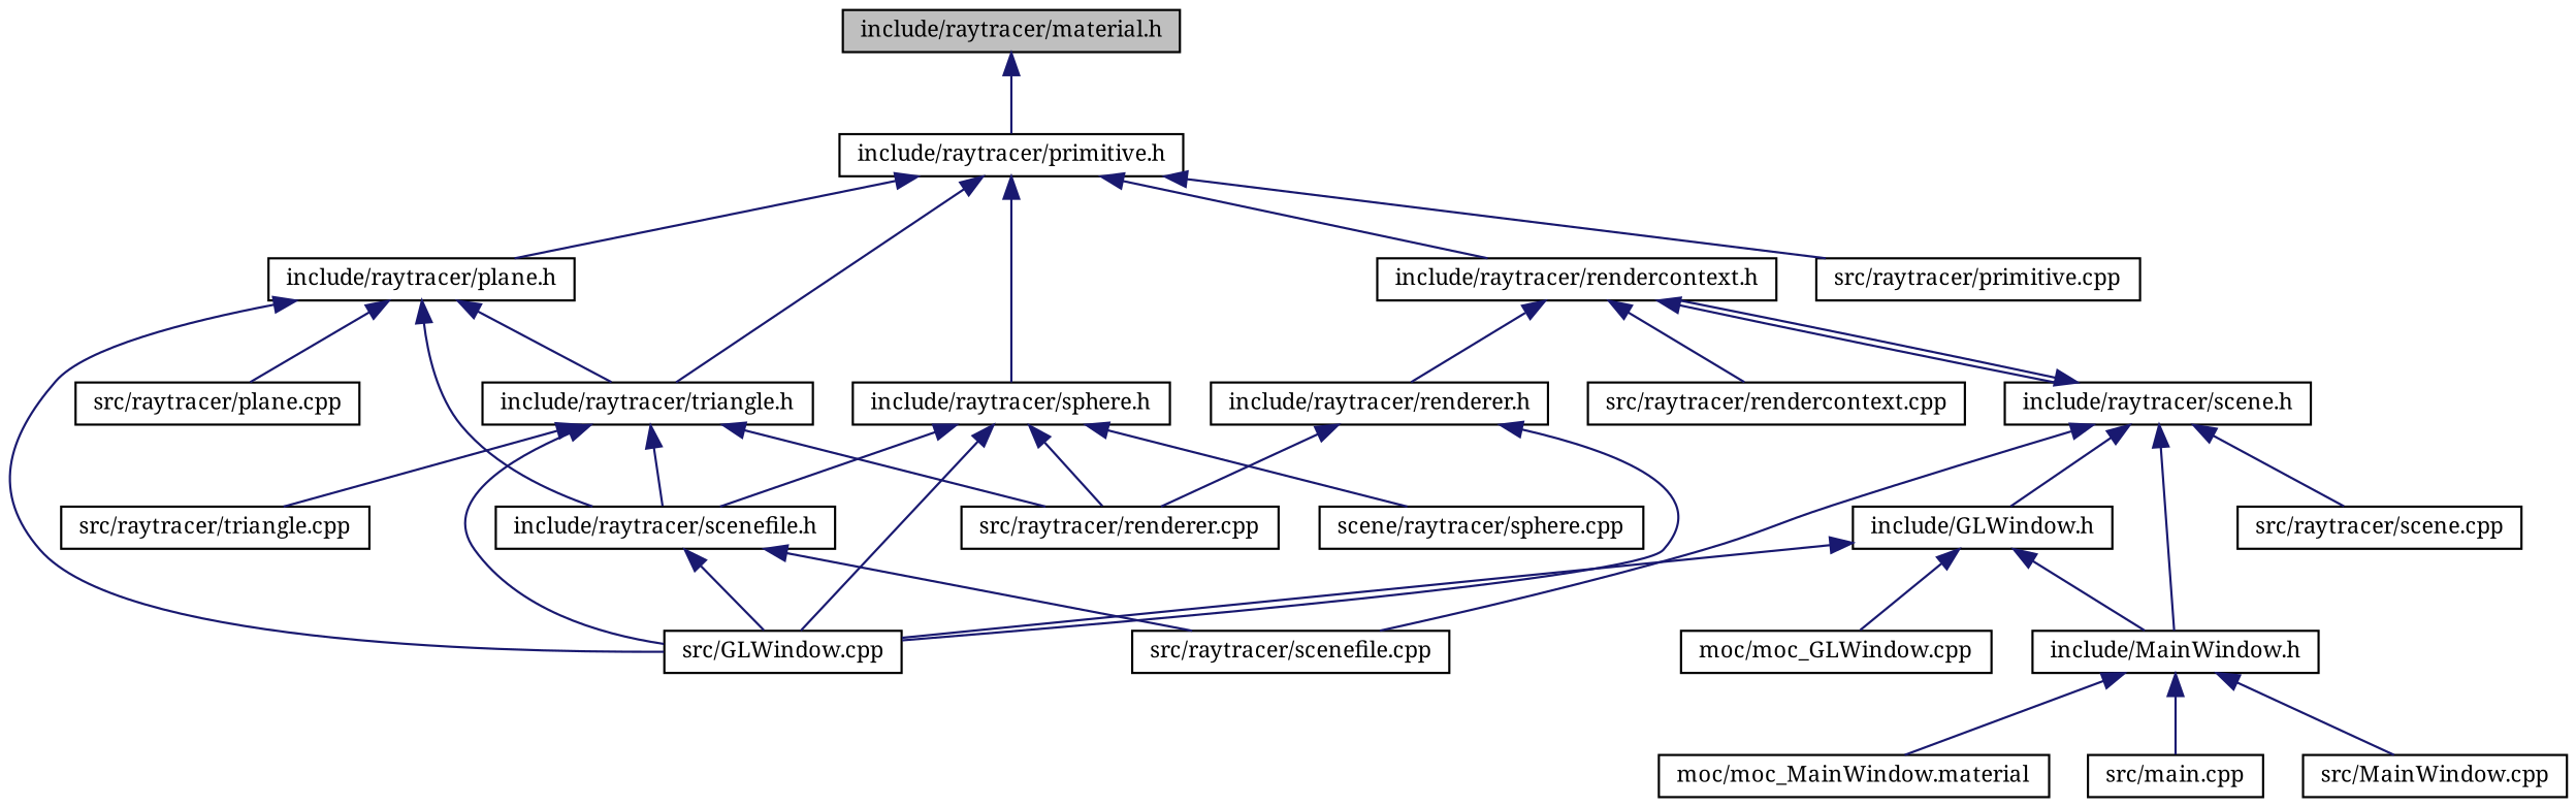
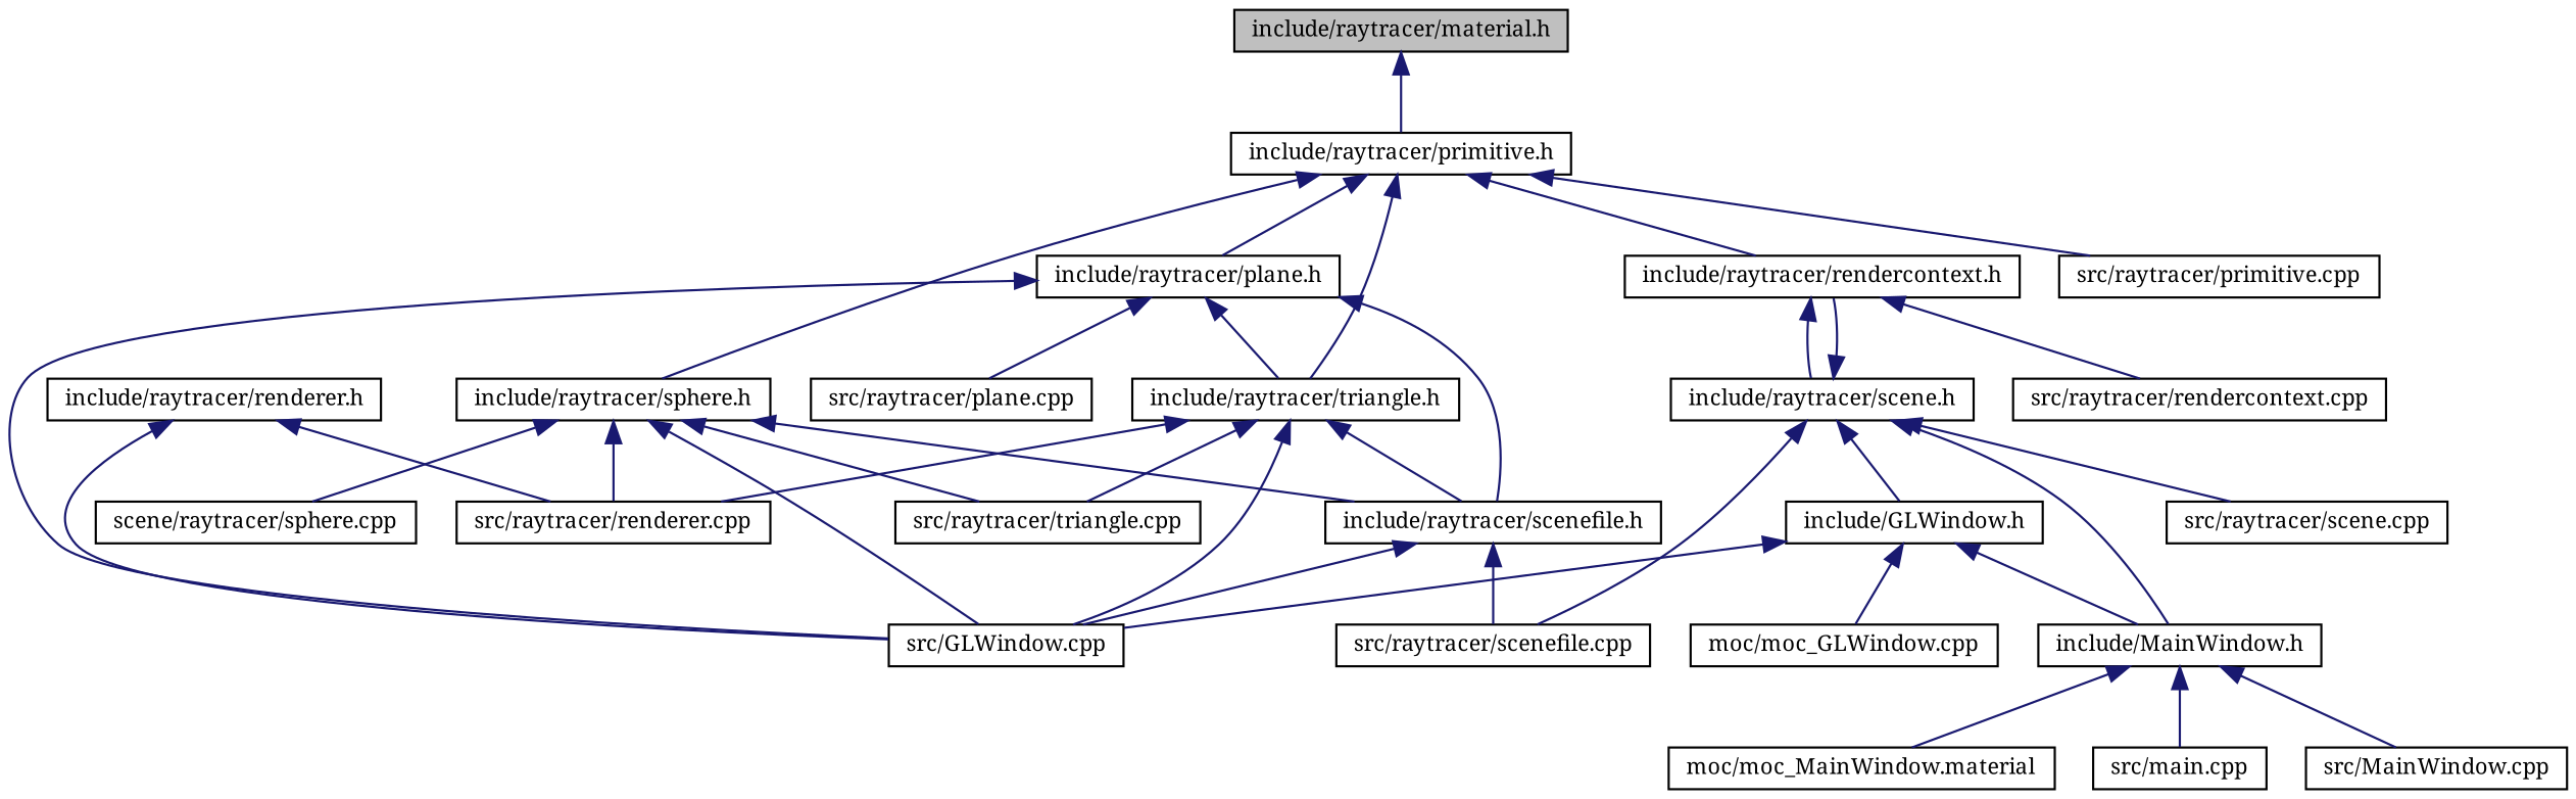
  digraph {
    fontname="Noto Serif"
    node [color=black fillcolor=white fontname="Noto Serif" fontsize=10 shape=record style=filled]
    edge [color=midnightblue dir=back fontname="Noto Serif" fontsize=10 labelfontname=FreeSans labelfontsize=10 style=solid]
    n1 [fillcolor=grey75 fontcolor=black height=0.2 label="include/raytracer/material.h" width=0.4]
    n2 [height=0.2 label="include/raytracer/primitive.h" width=0.4]
    n3 [height=0.2 label="include/raytracer/rendercontext.h" width=0.4]
    n4 [height=0.2 label="include/raytracer/plane.h" width=0.4]
    n5 [height=0.2 label="include/raytracer/sphere.h" width=0.4]
    n6 [height=0.2 label="include/raytracer/triangle.h" width=0.4]
    n7 [height=0.2 label="src/raytracer/primitive.cpp" width=0.4]
    n8 [height=0.2 label="include/raytracer/scene.h" width=0.4]
    n9 [height=0.2 label="include/raytracer/renderer.h" width=0.4]
    n10 [height=0.2 label="src/raytracer/rendercontext.cpp" width=0.4]
    n11 [height=0.2 label="src/GLWindow.cpp" width=0.4]
    n12 [height=0.2 label="include/raytracer/scenefile.h" width=0.4]
    n13 [height=0.2 label="src/raytracer/plane.cpp" width=0.4]
    n14 [height=0.2 label="src/raytracer/renderer.cpp" width=0.4]
    n15 [height=0.2 label="scene/raytracer/sphere.cpp" width=0.4]
    n16 [height=0.2 label="src/raytracer/triangle.cpp" width=0.4]
    n17 [height=0.2 label="include/GLWindow.h" width=0.4]
    n18 [height=0.2 label="include/MainWindow.h" width=0.4]
    n19 [height=0.2 label="src/raytracer/scene.cpp" width=0.4]
    n20 [height=0.2 label="src/raytracer/scenefile.cpp" width=0.4]
    n21 [height=0.2 label="moc/moc_GLWindow.cpp" width=0.4]
    n22 [height=0.2 label="moc/moc_MainWindow.material" width=0.4]
    n23 [height=0.2 label="src/main.cpp" width=0.4]
    n24 [height=0.2 label="src/MainWindow.cpp" width=0.4]
    n1 -> n2
    n2 -> n3
    n2 -> n4
    n2 -> n5
    n2 -> n6
    n2 -> n7
    n3 -> n8
-   n3 -> n9
    n3 -> n10
    n4 -> n6
    n4 -> n11
    n4 -> n12
    n4 -> n13
    n5 -> n11
    n5 -> n12
    n5 -> n14
    n5 -> n15
+   n5 -> n16
    n6 -> n11
    n6 -> n12
    n6 -> n14
    n6 -> n16
    n8 -> n3
    n8 -> n17
    n8 -> n18
    n8 -> n19
    n8 -> n20
    n9 -> n11
    n9 -> n14
    n12 -> n11
    n12 -> n20
    n17 -> n11
    n17 -> n18
    n17 -> n21
    n18 -> n22
    n18 -> n23
    n18 -> n24
  }
